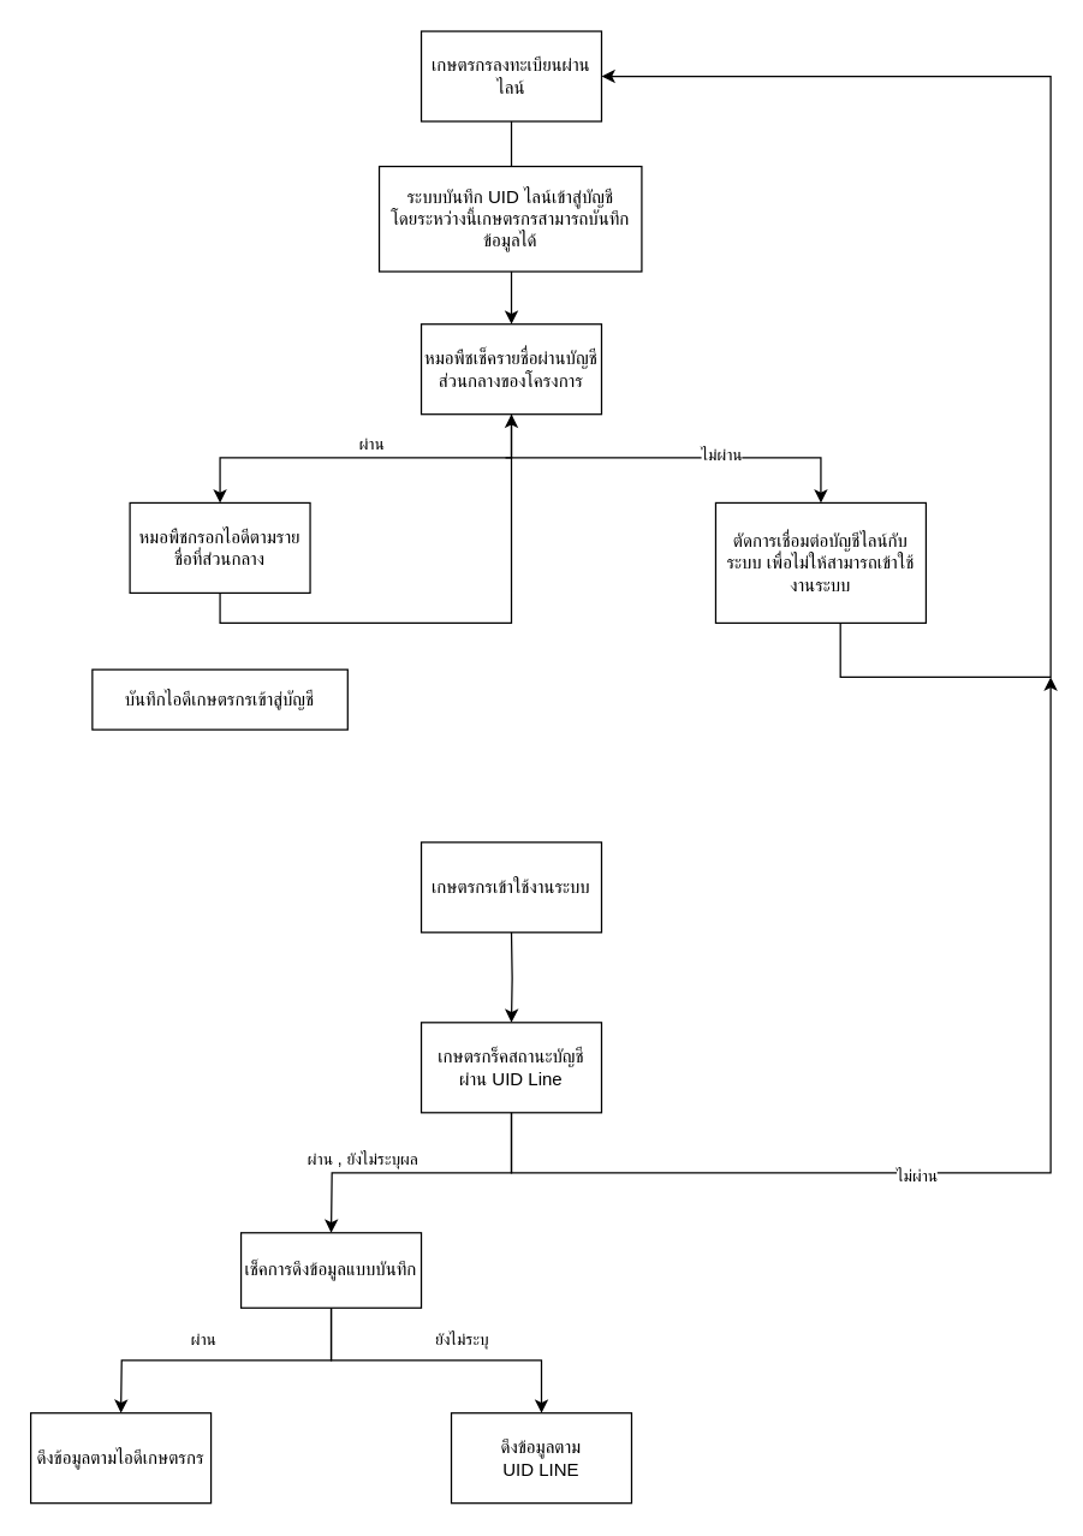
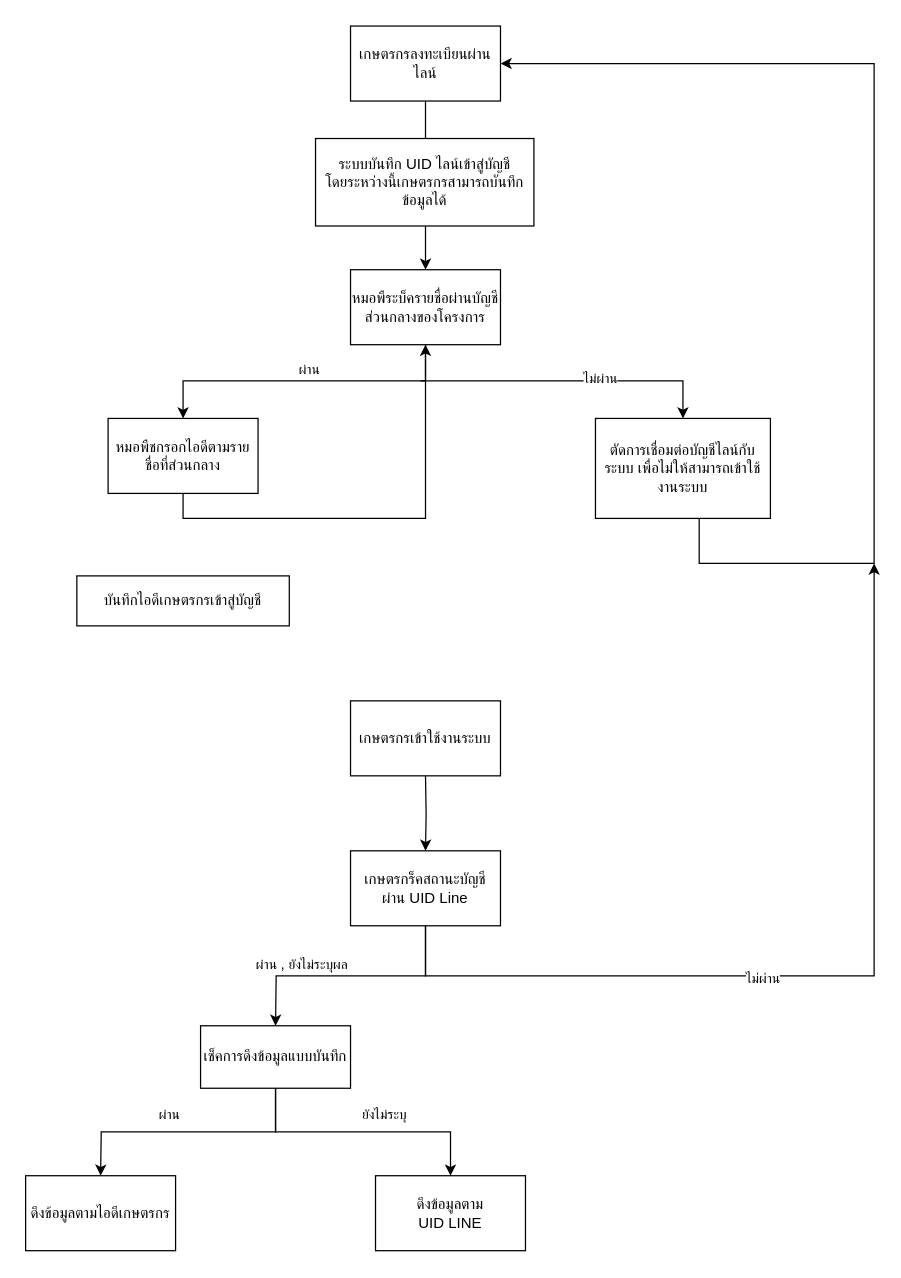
  <mxCell id="0" />
  <mxCell id="1" parent="0" />
  <mxCell id="2" style="edgeStyle=orthogonalEdgeStyle;rounded=0;orthogonalLoop=1;jettySize=auto;html=1;exitX=0.5;exitY=1;exitDx=0;exitDy=0;entryX=0.5;entryY=0;entryDx=0;entryDy=0;" edge="1" parent="1" source="3" target="6"><mxGeometry relative="1" as="geometry" /></mxCell>
  <mxCell id="3" value="เกษตรกรลงทะเบียนผ่านไลน์" style="rounded=0;whiteSpace=wrap;html=1;" vertex="1" parent="1"><mxGeometry x="280" y="20" width="120" height="60" as="geometry" /></mxCell>
  <mxCell id="4" style="edgeStyle=orthogonalEdgeStyle;rounded=0;orthogonalLoop=1;jettySize=auto;html=1;exitX=0.5;exitY=1;exitDx=0;exitDy=0;entryX=0.5;entryY=0;entryDx=0;entryDy=0;" edge="1" parent="1" target="8"><mxGeometry relative="1" as="geometry"><mxPoint x="340" y="274" as="sourcePoint" /><Array as="points"><mxPoint x="340" y="304" /><mxPoint x="146" y="304" /></Array></mxGeometry></mxCell>
  <mxCell id="5" value="ผ่าน&lt;br&gt;" style="edgeLabel;html=1;align=center;verticalAlign=middle;resizable=0;points=[];" vertex="1" connectable="0" parent="4"><mxGeometry x="-0.164" y="-2" relative="1" as="geometry"><mxPoint x="-18" y="-8" as="offset" /></mxGeometry></mxCell>
- <mxCell id="6" value="หมอพืชเช็ครายชื่อผ่านบัญชีส่วนกลางของโครงการ" style="rounded=0;whiteSpace=wrap;html=1;" vertex="1" parent="1"><mxGeometry x="280" y="215" width="120" height="60" as="geometry" /></mxCell>
+ <mxCell id="6" value="หมอพืระบ็ครายชื่อผ่านบัญชีส่วนกลางของโครงการ" style="rounded=0;whiteSpace=wrap;html=1;" vertex="1" parent="1"><mxGeometry x="280" y="215" width="120" height="60" as="geometry" /></mxCell>
  <mxCell id="7" style="edgeStyle=orthogonalEdgeStyle;rounded=0;orthogonalLoop=1;jettySize=auto;html=1;exitX=0.5;exitY=1;exitDx=0;exitDy=0;" edge="1" parent="1" source="8" target="6"><mxGeometry relative="1" as="geometry"><mxPoint x="146" y="454" as="targetPoint" /></mxGeometry></mxCell>
  <mxCell id="8" value="หมอพืชกรอกไอดีตามรายชื่อที่ส่วนกลาง" style="rounded=0;whiteSpace=wrap;html=1;" vertex="1" parent="1"><mxGeometry x="86" y="334" width="120" height="60" as="geometry" /></mxCell>
  <mxCell id="9" style="edgeStyle=orthogonalEdgeStyle;rounded=0;orthogonalLoop=1;jettySize=auto;html=1;exitX=0.5;exitY=1;exitDx=0;exitDy=0;entryX=1;entryY=0.5;entryDx=0;entryDy=0;" edge="1" parent="1" source="10" target="3"><mxGeometry relative="1" as="geometry"><mxPoint x="619" y="430" as="sourcePoint" /><Array as="points"><mxPoint x="559" y="450" /><mxPoint x="699" y="450" /><mxPoint x="699" y="50" /></Array></mxGeometry></mxCell>
  <mxCell id="10" value="ตัดการเชื่อมต่อบัญชีไลน์กับระบบ เพื่อไม่ให้สามารถเข้าใช้งานระบบ" style="rounded=0;whiteSpace=wrap;html=1;" vertex="1" parent="1"><mxGeometry x="476" y="334" width="140" height="80" as="geometry" /></mxCell>
  <mxCell id="11" value="" style="endArrow=classic;html=1;rounded=0;entryX=0.5;entryY=0;entryDx=0;entryDy=0;" edge="1" parent="1" target="10"><mxGeometry width="50" height="50" relative="1" as="geometry"><mxPoint x="336" y="304" as="sourcePoint" /><mxPoint x="366" y="394" as="targetPoint" /><Array as="points"><mxPoint x="546" y="304" /></Array></mxGeometry></mxCell>
  <mxCell id="12" value="ไม่ผ่าน" style="edgeLabel;html=1;align=center;verticalAlign=middle;resizable=0;points=[];" vertex="1" connectable="0" parent="11"><mxGeometry x="0.19" y="3" relative="1" as="geometry"><mxPoint as="offset" /></mxGeometry></mxCell>
  <mxCell id="13" value="ระบบบันทึก UID ไลน์เข้าสู่บัญชี&lt;br&gt;โดยระหว่างนี้เกษตรกรสามารถบันทึกข้อมูลได้" style="rounded=0;whiteSpace=wrap;html=1;" vertex="1" parent="1"><mxGeometry x="252" y="110" width="174.75" height="70" as="geometry" /></mxCell>
- <mxCell id="14" value="บันทึกไอดีเกษตรกรเข้าสู่บัญชี" style="rounded=0;whiteSpace=wrap;html=1;" vertex="1" parent="1"><mxGeometry x="61" y="445" width="170" height="40" as="geometry" /></mxCell>
+ <mxCell id="14" value="บันทึกไอดีเกษตรกรเข้าสู่บัญชี" style="rounded=0;whiteSpace=wrap;html=1;" vertex="1" parent="1"><mxGeometry x="61" y="460" width="170" height="40" as="geometry" /></mxCell>
  <mxCell id="15" style="edgeStyle=orthogonalEdgeStyle;rounded=0;orthogonalLoop=1;jettySize=auto;html=1;exitX=0.5;exitY=1;exitDx=0;exitDy=0;" edge="1" parent="1" source="19"><mxGeometry relative="1" as="geometry"><mxPoint x="220" y="820" as="targetPoint" /></mxGeometry></mxCell>
  <mxCell id="16" value="ผ่าน , ยังไม่ระบุผล" style="edgeLabel;html=1;align=center;verticalAlign=middle;resizable=0;points=[];" vertex="1" connectable="0" parent="15"><mxGeometry x="0.252" relative="1" as="geometry"><mxPoint x="-15" y="-10" as="offset" /></mxGeometry></mxCell>
  <mxCell id="17" style="edgeStyle=orthogonalEdgeStyle;rounded=0;orthogonalLoop=1;jettySize=auto;html=1;exitX=0.5;exitY=1;exitDx=0;exitDy=0;" edge="1" parent="1" source="19"><mxGeometry relative="1" as="geometry"><mxPoint x="699" y="450" as="targetPoint" /><Array as="points"><mxPoint x="340" y="780" /><mxPoint x="699" y="780" /></Array></mxGeometry></mxCell>
  <mxCell id="18" value="ไม่ผ่าน" style="edgeLabel;html=1;align=center;verticalAlign=middle;resizable=0;points=[];" vertex="1" connectable="0" parent="17"><mxGeometry x="0.448" y="-3" relative="1" as="geometry"><mxPoint x="-93" y="130" as="offset" /></mxGeometry></mxCell>
  <mxCell id="19" value="เกษตรกร็คสถานะบัญชี&lt;br&gt;ผ่าน UID Line" style="rounded=0;whiteSpace=wrap;html=1;" vertex="1" parent="1"><mxGeometry x="280" y="680" width="120" height="60" as="geometry" /></mxCell>
  <mxCell id="20" style="edgeStyle=orthogonalEdgeStyle;rounded=0;orthogonalLoop=1;jettySize=auto;html=1;exitX=0.5;exitY=1;exitDx=0;exitDy=0;entryX=0.5;entryY=0;entryDx=0;entryDy=0;" edge="1" parent="1" target="19"><mxGeometry relative="1" as="geometry"><mxPoint x="340" y="620" as="sourcePoint" /></mxGeometry></mxCell>
  <mxCell id="21" value="เกษตรกรเข้าใช้งานระบบ" style="rounded=0;whiteSpace=wrap;html=1;" vertex="1" parent="1"><mxGeometry x="280" y="560" width="120" height="60" as="geometry" /></mxCell>
  <mxCell id="22" style="edgeStyle=orthogonalEdgeStyle;rounded=0;orthogonalLoop=1;jettySize=auto;html=1;exitX=0.5;exitY=1;exitDx=0;exitDy=0;entryX=0.5;entryY=0;entryDx=0;entryDy=0;" edge="1" parent="1" source="26" target="27"><mxGeometry relative="1" as="geometry" /></mxCell>
  <mxCell id="23" value="ยังไม่ระบุ" style="edgeLabel;html=1;align=center;verticalAlign=middle;resizable=0;points=[];" vertex="1" connectable="0" parent="22"><mxGeometry x="0.15" y="2" relative="1" as="geometry"><mxPoint y="-13" as="offset" /></mxGeometry></mxCell>
  <mxCell id="24" style="edgeStyle=orthogonalEdgeStyle;rounded=0;orthogonalLoop=1;jettySize=auto;html=1;exitX=0.5;exitY=1;exitDx=0;exitDy=0;entryX=0.5;entryY=0;entryDx=0;entryDy=0;" edge="1" parent="1" source="26"><mxGeometry relative="1" as="geometry"><mxPoint x="80" y="940" as="targetPoint" /></mxGeometry></mxCell>
  <mxCell id="25" value="ผ่าน" style="edgeLabel;html=1;align=center;verticalAlign=middle;resizable=0;points=[];" vertex="1" connectable="0" parent="24"><mxGeometry x="0.154" y="-3" relative="1" as="geometry"><mxPoint y="-12" as="offset" /></mxGeometry></mxCell>
  <mxCell id="26" value="เช็คการดึงข้อมูลแบบบันทึก" style="rounded=0;whiteSpace=wrap;html=1;" vertex="1" parent="1"><mxGeometry x="160" y="820" width="120" height="50" as="geometry" /></mxCell>
  <mxCell id="27" value="ดึงข้อมูลตาม &lt;br&gt;UID LINE" style="rounded=0;whiteSpace=wrap;html=1;" vertex="1" parent="1"><mxGeometry x="300" y="940" width="120" height="60" as="geometry" /></mxCell>
  <mxCell id="28" value="ดึงข้อมูลตามไอดีเกษตรกร" style="rounded=0;whiteSpace=wrap;html=1;" vertex="1" parent="1"><mxGeometry x="20" y="940" width="120" height="60" as="geometry" /></mxCell>
